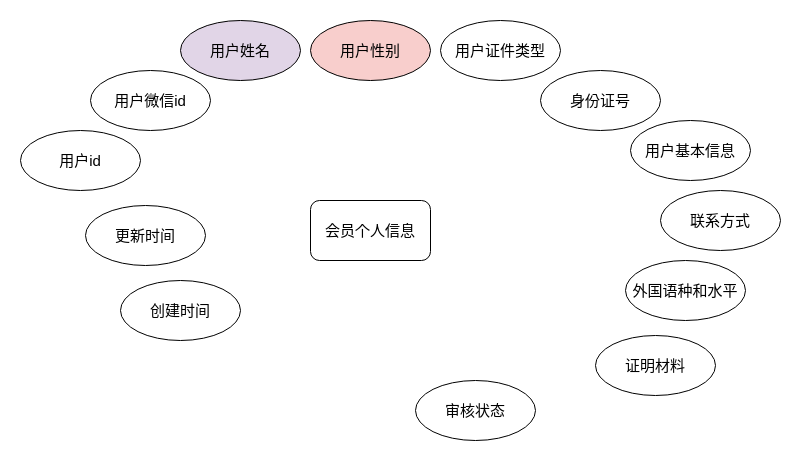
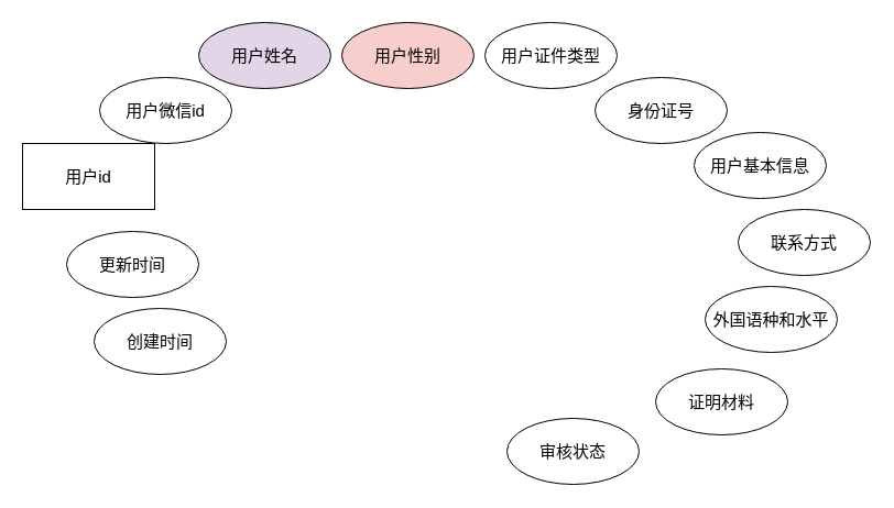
  <mxCell id="0" />
  <mxCell id="1" parent="0" />
- <mxCell id="2" value="&lt;font style=&quot;font-size: 15px&quot;&gt;会员个人信息&lt;/font&gt;" style="rounded=1;whiteSpace=wrap;html=1;" vertex="1" parent="1"><mxGeometry x="310" y="200" width="120" height="60" as="geometry" /></mxCell>
- <mxCell id="3" value="&lt;font style=&quot;font-size: 15px&quot;&gt;用户id&lt;/font&gt;" style="ellipse;whiteSpace=wrap;html=1;" vertex="1" parent="1"><mxGeometry x="20" y="130" width="120" height="60" as="geometry" /></mxCell>
+ <mxCell id="3" value="&lt;font style=&quot;font-size: 15px&quot;&gt;用户id&lt;/font&gt;" style="whiteSpace=wrap;html=1;rounded=0;" vertex="1" parent="1"><mxGeometry x="20" y="130" width="120" height="60" as="geometry" /></mxCell>
  <mxCell id="4" value="&lt;font style=&quot;font-size: 15px&quot;&gt;用户微信id&lt;/font&gt;" style="ellipse;whiteSpace=wrap;html=1;" vertex="1" parent="1"><mxGeometry x="90" y="70" width="120" height="60" as="geometry" /></mxCell>
  <mxCell id="5" value="&lt;font style=&quot;font-size: 15px&quot;&gt;用户姓名&lt;/font&gt;" style="ellipse;whiteSpace=wrap;html=1;fillColor=#e1d5e7;" vertex="1" parent="1"><mxGeometry x="180" y="20" width="120" height="60" as="geometry" /></mxCell>
  <mxCell id="6" value="&lt;font style=&quot;font-size: 15px&quot;&gt;用户性别&lt;/font&gt;" style="ellipse;whiteSpace=wrap;html=1;fillColor=#f8cecc;" vertex="1" parent="1"><mxGeometry x="310" y="20" width="120" height="60" as="geometry" /></mxCell>
  <mxCell id="7" value="&lt;font style=&quot;font-size: 15px&quot;&gt;用户证件类型&lt;/font&gt;" style="ellipse;whiteSpace=wrap;html=1;" vertex="1" parent="1"><mxGeometry x="440" y="20" width="120" height="60" as="geometry" /></mxCell>
  <mxCell id="8" value="&lt;font style=&quot;font-size: 15px&quot;&gt;身份证号&lt;/font&gt;" style="ellipse;whiteSpace=wrap;html=1;" vertex="1" parent="1"><mxGeometry x="540" y="70" width="120" height="60" as="geometry" /></mxCell>
  <mxCell id="9" value="&lt;font style=&quot;font-size: 15px&quot;&gt;用户基本信息&lt;/font&gt;" style="ellipse;whiteSpace=wrap;html=1;" vertex="1" parent="1"><mxGeometry x="630" y="120" width="120" height="60" as="geometry" /></mxCell>
- <mxCell id="10" value="&lt;font style=&quot;font-size: 15px&quot;&gt;联系方式&lt;/font&gt;" style="ellipse;whiteSpace=wrap;html=1;" vertex="1" parent="1"><mxGeometry x="660" y="190" width="120" height="60" as="geometry" /></mxCell>
- <mxCell id="11" value="&lt;font style=&quot;font-size: 15px&quot;&gt;外国语种和水平&lt;/font&gt;" style="ellipse;whiteSpace=wrap;html=1;" vertex="1" parent="1"><mxGeometry x="625" y="260" width="120" height="60" as="geometry" /></mxCell>
+ <mxCell id="10" value="&lt;font style=&quot;font-size: 15px&quot;&gt;联系方式&lt;/font&gt;" style="ellipse;whiteSpace=wrap;html=1;" vertex="1" parent="1"><mxGeometry x="670" y="190" width="120" height="60" as="geometry" /></mxCell>
+ <mxCell id="11" value="&lt;font style=&quot;font-size: 15px&quot;&gt;外国语种和水平&lt;/font&gt;" style="ellipse;whiteSpace=wrap;html=1;" vertex="1" parent="1"><mxGeometry x="640" y="260" width="120" height="60" as="geometry" /></mxCell>
  <mxCell id="12" value="&lt;span style=&quot;font-size: 15px&quot;&gt;证明材料&lt;/span&gt;" style="ellipse;whiteSpace=wrap;html=1;" vertex="1" parent="1"><mxGeometry x="595" y="335" width="120" height="60" as="geometry" /></mxCell>
- <mxCell id="13" value="&lt;span style=&quot;font-size: 15px&quot;&gt;审核状态&lt;/span&gt;" style="ellipse;whiteSpace=wrap;html=1;" vertex="1" parent="1"><mxGeometry x="415" y="380" width="120" height="60" as="geometry" /></mxCell>
- <mxCell id="14" value="&lt;span style=&quot;font-size: 15px&quot;&gt;创建时间&lt;/span&gt;" style="ellipse;whiteSpace=wrap;html=1;" vertex="1" parent="1"><mxGeometry x="120" y="280" width="120" height="60" as="geometry" /></mxCell>
- <mxCell id="15" value="&lt;span style=&quot;font-size: 15px&quot;&gt;更新时间&lt;/span&gt;" style="ellipse;whiteSpace=wrap;html=1;" vertex="1" parent="1"><mxGeometry x="85" y="205" width="120" height="60" as="geometry" /></mxCell>
+ <mxCell id="13" value="&lt;span style=&quot;font-size: 15px&quot;&gt;审核状态&lt;/span&gt;" style="ellipse;whiteSpace=wrap;html=1;" vertex="1" parent="1"><mxGeometry x="460" y="380" width="120" height="60" as="geometry" /></mxCell>
+ <mxCell id="14" value="&lt;span style=&quot;font-size: 15px&quot;&gt;创建时间&lt;/span&gt;" style="ellipse;whiteSpace=wrap;html=1;" vertex="1" parent="1"><mxGeometry x="85" y="280" width="120" height="60" as="geometry" /></mxCell>
+ <mxCell id="15" value="&lt;span style=&quot;font-size: 15px&quot;&gt;更新时间&lt;/span&gt;" style="ellipse;whiteSpace=wrap;html=1;" vertex="1" parent="1"><mxGeometry x="60" y="210" width="120" height="60" as="geometry" /></mxCell>
